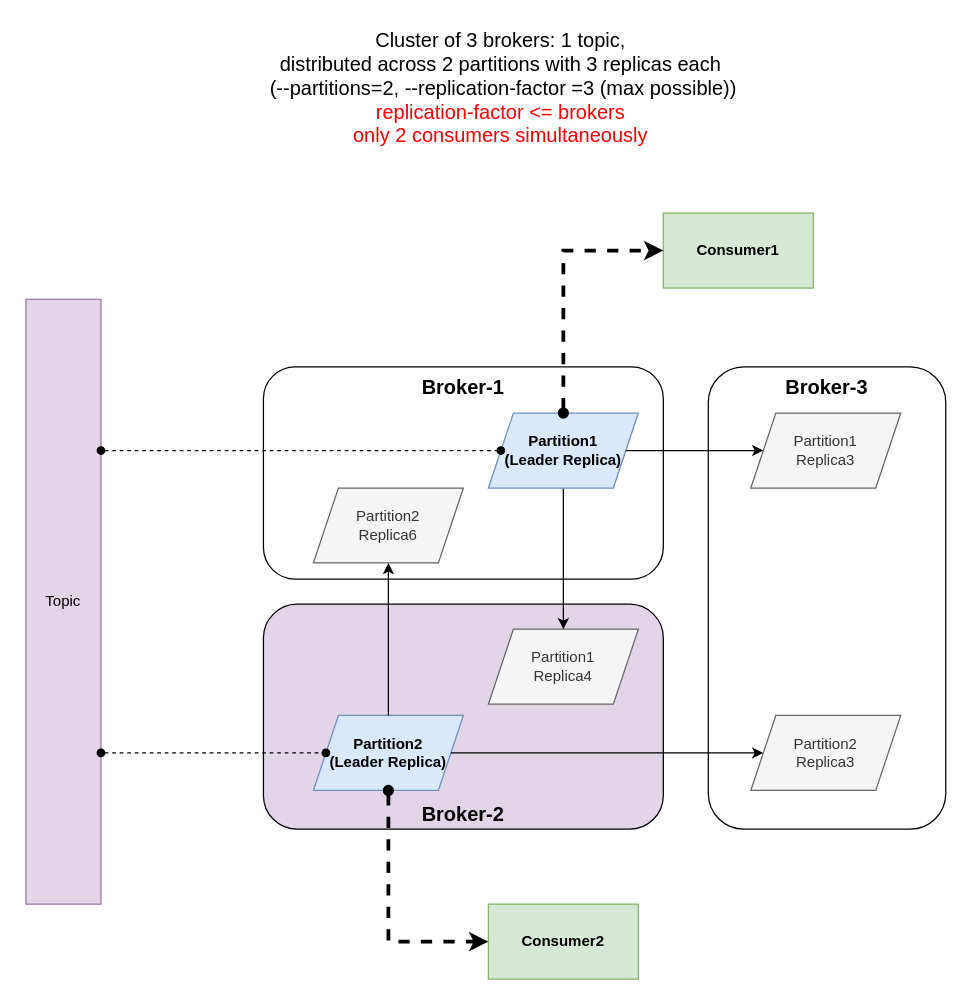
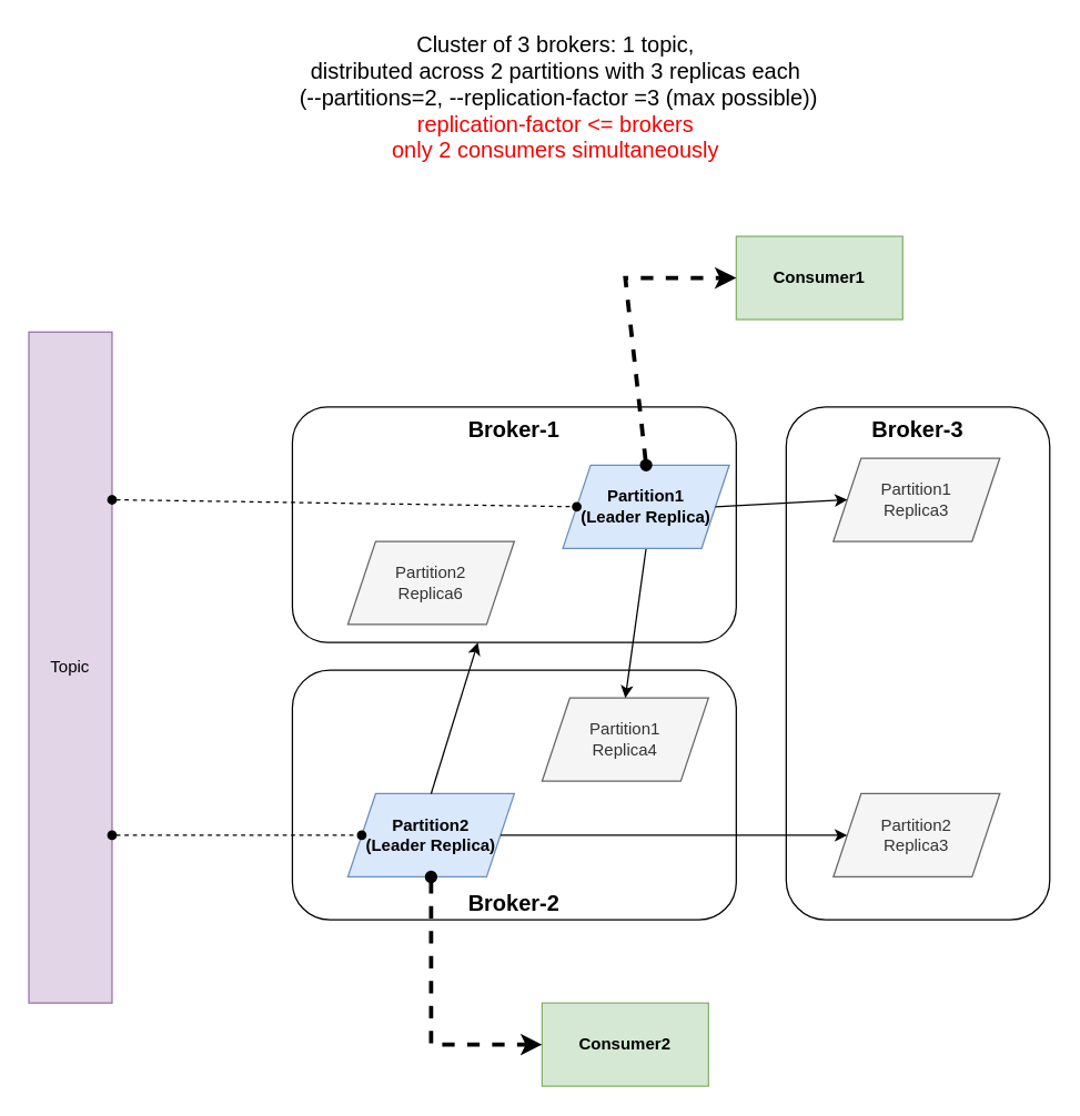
  <mxCell id="0" />
  <mxCell id="1" parent="0" />
  <mxCell id="2" value="Broker-3" style="rounded=1;whiteSpace=wrap;html=1;verticalAlign=top;align=center;fontStyle=1;fontSize=16;" parent="1" vertex="1"><mxGeometry x="566" y="293" width="190" height="370" as="geometry" /></mxCell>
- <mxCell id="3" value="Broker-2" style="rounded=1;whiteSpace=wrap;html=1;verticalAlign=bottom;fontStyle=1;fontSize=16;fillColor=#e1d5e7;" parent="1" vertex="1"><mxGeometry x="210" y="483" width="320" height="180" as="geometry" /></mxCell>
+ <mxCell id="3" value="Broker-2" style="rounded=1;whiteSpace=wrap;html=1;verticalAlign=bottom;fontStyle=1;fontSize=16;" parent="1" vertex="1"><mxGeometry x="210" y="483" width="320" height="180" as="geometry" /></mxCell>
  <mxCell id="4" value="Broker-1" style="rounded=1;whiteSpace=wrap;html=1;verticalAlign=top;align=center;fontStyle=1;fontSize=16;" parent="1" vertex="1"><mxGeometry x="210" y="293" width="320" height="170" as="geometry" /></mxCell>
  <mxCell id="5" value="Topic" style="rounded=0;whiteSpace=wrap;html=1;fillColor=#e1d5e7;strokeColor=#9673a6;" parent="1" vertex="1"><mxGeometry x="20" y="239" width="60" height="484" as="geometry" /></mxCell>
  <mxCell id="6" value="Partition2&lt;br&gt;(Leader Replica)" style="shape=parallelogram;perimeter=parallelogramPerimeter;whiteSpace=wrap;html=1;fixedSize=1;fillColor=#dae8fc;strokeColor=#6c8ebf;fontStyle=1" parent="1" vertex="1"><mxGeometry x="250" y="572" width="120" height="60" as="geometry" /></mxCell>
  <mxCell id="7" value="Partition1&lt;br style=&quot;border-color: var(--border-color);&quot;&gt;Replica4" style="shape=parallelogram;perimeter=parallelogramPerimeter;whiteSpace=wrap;html=1;fixedSize=1;fillColor=#f5f5f5;fontColor=#333333;strokeColor=#666666;" parent="1" vertex="1"><mxGeometry x="390" y="503" width="120" height="60" as="geometry" /></mxCell>
- <mxCell id="8" value="" style="endArrow=classic;html=1;rounded=0;entryX=0.5;entryY=1;entryDx=0;entryDy=0;exitX=0.5;exitY=0;exitDx=0;exitDy=0;" parent="1" source="6" target="11" edge="1"><mxGeometry width="50" height="50" relative="1" as="geometry"><mxPoint x="330" y="483" as="sourcePoint" /><mxPoint x="415" y="573" as="targetPoint" /></mxGeometry></mxCell>
+ <mxCell id="8" value="" style="endArrow=classic;html=1;rounded=0;exitX=0.5;exitY=0;exitDx=0;exitDy=0;" parent="1" source="6" target="4" edge="1"><mxGeometry width="50" height="50" relative="1" as="geometry"><mxPoint x="330" y="483" as="sourcePoint" /><mxPoint x="415" y="573" as="targetPoint" /></mxGeometry></mxCell>
  <mxCell id="9" value="" style="endArrow=classic;html=1;rounded=0;entryX=0.5;entryY=0;entryDx=0;entryDy=0;exitX=0.5;exitY=1;exitDx=0;exitDy=0;" parent="1" source="10" target="7" edge="1"><mxGeometry width="50" height="50" relative="1" as="geometry"><mxPoint x="410" y="363" as="sourcePoint" /><mxPoint x="540" y="573" as="targetPoint" /></mxGeometry></mxCell>
- <mxCell id="10" value="Partition1&lt;br&gt;(Leader Replica)" style="shape=parallelogram;perimeter=parallelogramPerimeter;whiteSpace=wrap;html=1;fixedSize=1;fillColor=#dae8fc;strokeColor=#6c8ebf;fontStyle=1" parent="1" vertex="1"><mxGeometry x="390" y="330" width="120" height="60" as="geometry" /></mxCell>
+ <mxCell id="10" value="Partition1&lt;br&gt;(Leader Replica)" style="shape=parallelogram;perimeter=parallelogramPerimeter;whiteSpace=wrap;html=1;fixedSize=1;fillColor=#dae8fc;strokeColor=#6c8ebf;fontStyle=1" parent="1" vertex="1"><mxGeometry x="405" y="335" width="120" height="60" as="geometry" /></mxCell>
  <mxCell id="11" value="Partition2&lt;br style=&quot;border-color: var(--border-color);&quot;&gt;Replica6" style="shape=parallelogram;perimeter=parallelogramPerimeter;whiteSpace=wrap;html=1;fixedSize=1;fillColor=#f5f5f5;fontColor=#333333;strokeColor=#666666;" parent="1" vertex="1"><mxGeometry x="250" y="390" width="120" height="60" as="geometry" /></mxCell>
  <mxCell id="12" value="Partition1&lt;br style=&quot;border-color: var(--border-color);&quot;&gt;Replica3" style="shape=parallelogram;perimeter=parallelogramPerimeter;whiteSpace=wrap;html=1;fixedSize=1;fillColor=#f5f5f5;fontColor=#333333;strokeColor=#666666;" parent="1" vertex="1"><mxGeometry x="600" y="330" width="120" height="60" as="geometry" /></mxCell>
  <mxCell id="13" value="Partition2&lt;br style=&quot;border-color: var(--border-color);&quot;&gt;Replica3" style="shape=parallelogram;perimeter=parallelogramPerimeter;whiteSpace=wrap;html=1;fixedSize=1;fillColor=#f5f5f5;fontColor=#333333;strokeColor=#666666;" parent="1" vertex="1"><mxGeometry x="600" y="572" width="120" height="60" as="geometry" /></mxCell>
  <mxCell id="14" value="" style="endArrow=classic;html=1;rounded=0;entryX=0;entryY=0.5;entryDx=0;entryDy=0;exitX=1;exitY=0.5;exitDx=0;exitDy=0;" parent="1" source="10" target="12" edge="1"><mxGeometry width="50" height="50" relative="1" as="geometry"><mxPoint x="310" y="423" as="sourcePoint" /><mxPoint x="360" y="373" as="targetPoint" /></mxGeometry></mxCell>
  <mxCell id="15" value="" style="endArrow=classic;html=1;rounded=0;entryX=0;entryY=0.5;entryDx=0;entryDy=0;exitX=1;exitY=0.5;exitDx=0;exitDy=0;" parent="1" source="6" target="13" edge="1"><mxGeometry width="50" height="50" relative="1" as="geometry"><mxPoint x="310" y="423" as="sourcePoint" /><mxPoint x="360" y="373" as="targetPoint" /></mxGeometry></mxCell>
  <mxCell id="16" value="Cluster of 3 brokers: 1 topic,&lt;br style=&quot;font-size: 16px;&quot;&gt;distributed across 2 partitions with 3 replicas each&lt;br style=&quot;font-size: 16px;&quot;&gt;&amp;nbsp;(--partitions=2, --replication-factor =3 (max possible))&lt;br style=&quot;font-size: 16px;&quot;&gt;&lt;font color=&quot;#f70000&quot;&gt;replication-factor &amp;lt;= brokers&lt;br&gt;only 2 consumers simultaneously&lt;br&gt;&lt;/font&gt;" style="text;html=1;strokeColor=none;fillColor=none;align=center;verticalAlign=middle;whiteSpace=wrap;rounded=0;fontSize=16;" parent="1" vertex="1"><mxGeometry x="84" y="20" width="632" height="100" as="geometry" /></mxCell>
  <mxCell id="17" value="Consumer2" style="rounded=0;whiteSpace=wrap;html=1;fillColor=#d5e8d4;strokeColor=#82b366;fontStyle=1" parent="1" vertex="1"><mxGeometry x="390" y="723" width="120" height="60" as="geometry" /></mxCell>
  <mxCell id="18" value="Consumer1" style="rounded=0;whiteSpace=wrap;html=1;fillColor=#d5e8d4;strokeColor=#82b366;fontStyle=1" parent="1" vertex="1"><mxGeometry x="530" y="170" width="120" height="60" as="geometry" /></mxCell>
  <mxCell id="19" value="" style="endArrow=classic;html=1;rounded=0;exitX=0.5;exitY=1;exitDx=0;exitDy=0;entryX=0;entryY=0.5;entryDx=0;entryDy=0;strokeWidth=3;dashed=1;startArrow=oval;startFill=1;" parent="1" source="6" target="17" edge="1"><mxGeometry width="50" height="50" relative="1" as="geometry"><mxPoint x="360" y="594" as="sourcePoint" /><mxPoint x="410" y="544" as="targetPoint" /><Array as="points"><mxPoint x="310" y="753" /></Array></mxGeometry></mxCell>
  <mxCell id="20" value="" style="endArrow=classic;html=1;rounded=0;entryX=0;entryY=0.5;entryDx=0;entryDy=0;exitX=0.5;exitY=0;exitDx=0;exitDy=0;strokeWidth=3;dashed=1;startArrow=oval;startFill=1;" parent="1" source="10" target="18" edge="1"><mxGeometry width="50" height="50" relative="1" as="geometry"><mxPoint x="300" y="594" as="sourcePoint" /><mxPoint x="350" y="544" as="targetPoint" /><Array as="points"><mxPoint x="450" y="200" /></Array></mxGeometry></mxCell>
  <mxCell id="21" value="" style="endArrow=oval;html=1;rounded=0;exitX=1;exitY=0.75;exitDx=0;exitDy=0;entryX=0;entryY=0.5;entryDx=0;entryDy=0;dashed=1;startArrow=oval;startFill=1;endFill=1;" parent="1" source="5" target="6" edge="1"><mxGeometry width="50" height="50" relative="1" as="geometry"><mxPoint x="100" y="313" as="sourcePoint" /><mxPoint x="-9" y="354.5" as="targetPoint" /></mxGeometry></mxCell>
  <mxCell id="22" value="" style="endArrow=oval;html=1;rounded=0;exitX=1;exitY=0.25;exitDx=0;exitDy=0;entryX=0;entryY=0.5;entryDx=0;entryDy=0;dashed=1;endFill=1;startArrow=oval;startFill=1;" parent="1" source="5" target="10" edge="1"><mxGeometry width="50" height="50" relative="1" as="geometry"><mxPoint x="100" y="313" as="sourcePoint" /><mxPoint x="310" y="363" as="targetPoint" /></mxGeometry></mxCell>
